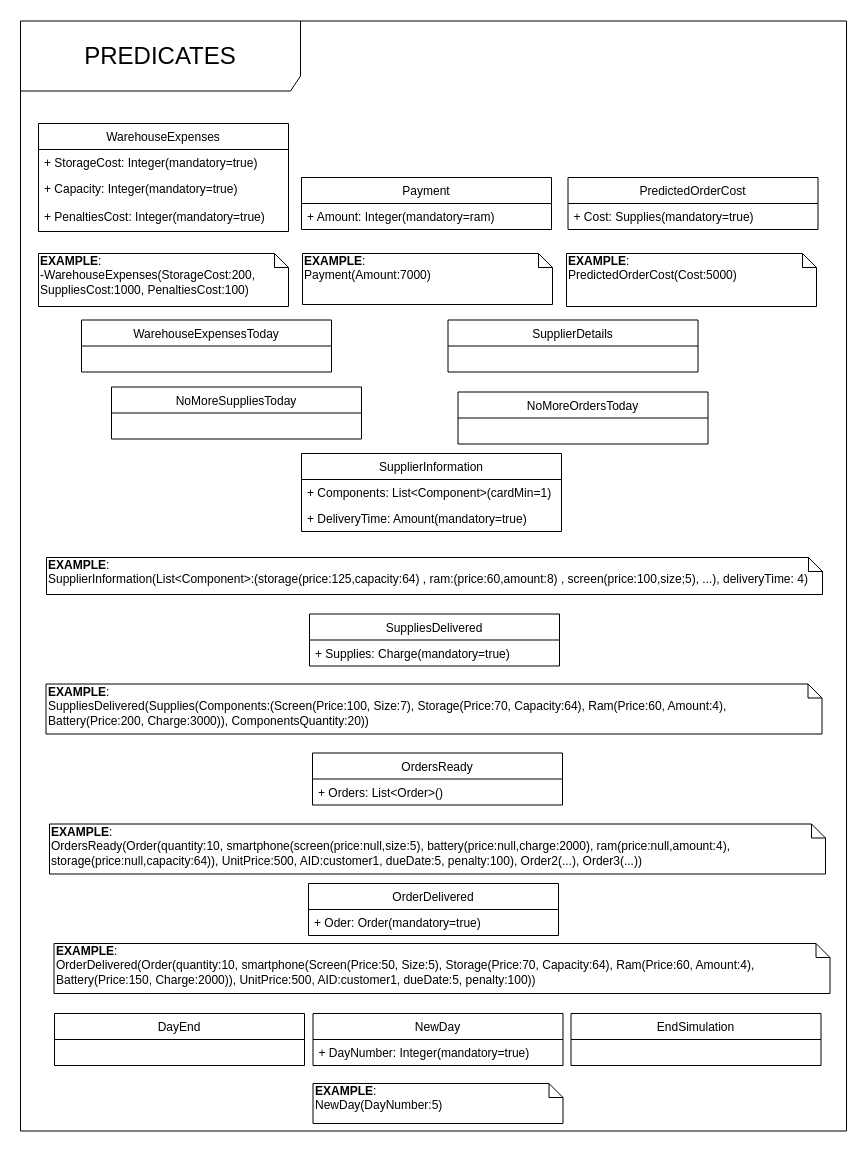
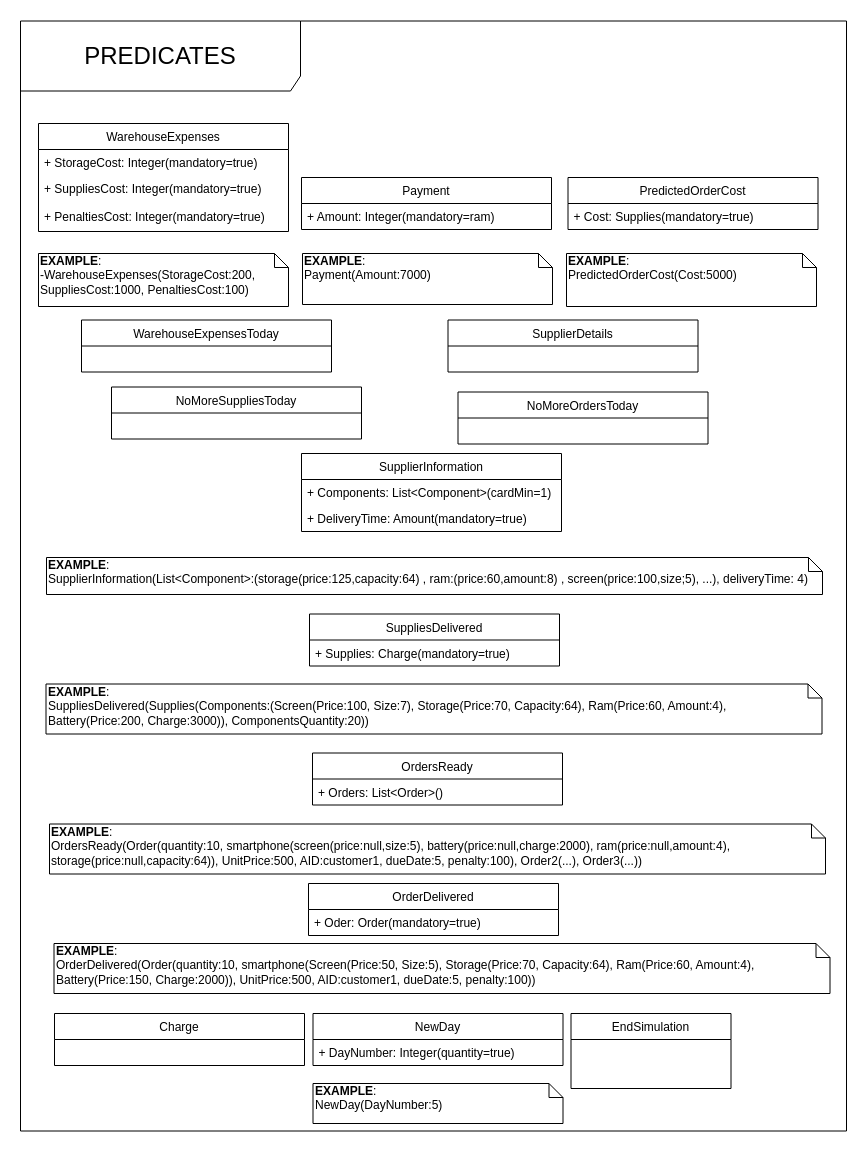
  <mxCell id="0" />
  <mxCell id="1" parent="0" />
  <mxCell id="2" value="OrderDelivered" style="swimlane;fontStyle=0;childLayout=stackLayout;horizontal=1;startSize=26;fillColor=none;horizontalStack=0;resizeParent=1;resizeParentMax=0;resizeLast=0;collapsible=1;marginBottom=0;" parent="1" vertex="1"><mxGeometry x="308" y="883" width="250" height="52" as="geometry" /></mxCell>
  <mxCell id="3" value="+ Oder: Order(mandatory=true)" style="text;strokeColor=none;fillColor=none;align=left;verticalAlign=top;spacingLeft=4;spacingRight=4;overflow=hidden;rotatable=0;points=[[0,0.5],[1,0.5]];portConstraint=eastwest;" parent="2" vertex="1"><mxGeometry y="26" width="250" height="26" as="geometry" /></mxCell>
  <mxCell id="4" value="&lt;span style=&quot;font-size: 24px&quot;&gt;PREDICATES&lt;/span&gt;" style="shape=umlFrame;whiteSpace=wrap;html=1;width=280;height=70;" parent="1" vertex="1"><mxGeometry y="20.5" width="826" height="1110" as="geometry" x="20" /></mxCell>
  <mxCell id="5" value="Payment" style="swimlane;fontStyle=0;childLayout=stackLayout;horizontal=1;startSize=26;fillColor=none;horizontalStack=0;resizeParent=1;resizeParentMax=0;resizeLast=0;collapsible=1;marginBottom=0;" parent="1" vertex="1"><mxGeometry x="301" y="177" width="250" height="52" as="geometry" /></mxCell>
  <mxCell id="6" value="+ Amount: Integer(mandatory=ram)" style="text;strokeColor=none;fillColor=none;align=left;verticalAlign=top;spacingLeft=4;spacingRight=4;overflow=hidden;rotatable=0;points=[[0,0.5],[1,0.5]];portConstraint=eastwest;" parent="5" vertex="1"><mxGeometry y="26" width="250" height="26" as="geometry" /></mxCell>
  <mxCell id="7" value="NewDay" style="swimlane;fontStyle=0;childLayout=stackLayout;horizontal=1;startSize=26;fillColor=none;horizontalStack=0;resizeParent=1;resizeParentMax=0;resizeLast=0;collapsible=1;marginBottom=0;" parent="1" vertex="1"><mxGeometry x="312.5" y="1013" width="250" height="52" as="geometry" /></mxCell>
- <mxCell id="8" value="+ DayNumber: Integer(mandatory=true)" style="text;strokeColor=none;fillColor=none;align=left;verticalAlign=top;spacingLeft=4;spacingRight=4;overflow=hidden;rotatable=0;points=[[0,0.5],[1,0.5]];portConstraint=eastwest;" parent="7" vertex="1"><mxGeometry y="26" width="250" height="26" as="geometry" /></mxCell>
- <mxCell id="9" value="DayEnd" style="swimlane;fontStyle=0;childLayout=stackLayout;horizontal=1;startSize=26;fillColor=none;horizontalStack=0;resizeParent=1;resizeParentMax=0;resizeLast=0;collapsible=1;marginBottom=0;" parent="1" vertex="1"><mxGeometry x="54" y="1013" width="250" height="52" as="geometry" /></mxCell>
- <mxCell id="10" value="EndSimulation" style="swimlane;fontStyle=0;childLayout=stackLayout;horizontal=1;startSize=26;fillColor=none;horizontalStack=0;resizeParent=1;resizeParentMax=0;resizeLast=0;collapsible=1;marginBottom=0;" parent="1" vertex="1"><mxGeometry x="570.5" y="1013" width="250" height="52" as="geometry" /></mxCell>
+ <mxCell id="8" value="+ DayNumber: Integer(quantity=true)" style="text;strokeColor=none;fillColor=none;align=left;verticalAlign=top;spacingLeft=4;spacingRight=4;overflow=hidden;rotatable=0;points=[[0,0.5],[1,0.5]];portConstraint=eastwest;" parent="7" vertex="1"><mxGeometry y="26" width="250" height="26" as="geometry" /></mxCell>
+ <mxCell id="9" value="Charge" style="swimlane;fontStyle=0;childLayout=stackLayout;horizontal=1;startSize=26;fillColor=none;horizontalStack=0;resizeParent=1;resizeParentMax=0;resizeLast=0;collapsible=1;marginBottom=0;" parent="1" vertex="1"><mxGeometry x="54" y="1013" width="250" height="52" as="geometry" /></mxCell>
+ <mxCell id="10" value="EndSimulation" style="swimlane;fontStyle=0;childLayout=stackLayout;horizontal=1;startSize=26;fillColor=none;horizontalStack=0;resizeParent=1;resizeParentMax=0;resizeLast=0;collapsible=1;marginBottom=0;" parent="1" vertex="1"><mxGeometry x="570.5" y="1013" width="160" height="75" as="geometry" /></mxCell>
  <mxCell id="11" value="WarehouseExpenses" style="swimlane;fontStyle=0;childLayout=stackLayout;horizontal=1;startSize=26;fillColor=none;horizontalStack=0;resizeParent=1;resizeParentMax=0;resizeLast=0;collapsible=1;marginBottom=0;" parent="1" vertex="1"><mxGeometry x="38" y="123" width="250" height="108" as="geometry" /></mxCell>
  <mxCell id="12" value="+ StorageCost: Integer(mandatory=true)" style="text;strokeColor=none;fillColor=none;align=left;verticalAlign=top;spacingLeft=4;spacingRight=4;overflow=hidden;rotatable=0;points=[[0,0.5],[1,0.5]];portConstraint=eastwest;" parent="11" vertex="1"><mxGeometry y="26" width="250" height="26" as="geometry" /></mxCell>
- <mxCell id="13" value="+ Capacity: Integer(mandatory=true)" style="text;strokeColor=none;fillColor=none;align=left;verticalAlign=top;spacingLeft=4;spacingRight=4;overflow=hidden;rotatable=0;points=[[0,0.5],[1,0.5]];portConstraint=eastwest;" parent="11" vertex="1"><mxGeometry y="52" width="250" height="28" as="geometry" /></mxCell>
+ <mxCell id="13" value="+ SuppliesCost: Integer(mandatory=true)" style="text;strokeColor=none;fillColor=none;align=left;verticalAlign=top;spacingLeft=4;spacingRight=4;overflow=hidden;rotatable=0;points=[[0,0.5],[1,0.5]];portConstraint=eastwest;" parent="11" vertex="1"><mxGeometry y="52" width="250" height="28" as="geometry" /></mxCell>
  <mxCell id="14" value="+ PenaltiesCost: Integer(mandatory=true)" style="text;strokeColor=none;fillColor=none;align=left;verticalAlign=top;spacingLeft=4;spacingRight=4;overflow=hidden;rotatable=0;points=[[0,0.5],[1,0.5]];portConstraint=eastwest;" parent="11" vertex="1"><mxGeometry y="80" width="250" height="28" as="geometry" /></mxCell>
  <mxCell id="15" value="OrdersReady" style="swimlane;fontStyle=0;childLayout=stackLayout;horizontal=1;startSize=26;fillColor=none;horizontalStack=0;resizeParent=1;resizeParentMax=0;resizeLast=0;collapsible=1;marginBottom=0;" parent="1" vertex="1"><mxGeometry x="312" y="752.5" width="250" height="52" as="geometry" /></mxCell>
  <mxCell id="16" value="+ Orders: List&lt;Order&gt;()" style="text;strokeColor=none;fillColor=none;align=left;verticalAlign=top;spacingLeft=4;spacingRight=4;overflow=hidden;rotatable=0;points=[[0,0.5],[1,0.5]];portConstraint=eastwest;" parent="15" vertex="1"><mxGeometry y="26" width="250" height="26" as="geometry" /></mxCell>
  <mxCell id="17" value="SupplierDetails" style="swimlane;fontStyle=0;childLayout=stackLayout;horizontal=1;startSize=26;fillColor=none;horizontalStack=0;resizeParent=1;resizeParentMax=0;resizeLast=0;collapsible=1;marginBottom=0;" parent="1" vertex="1"><mxGeometry x="447.5" y="319.5" width="250" height="52" as="geometry" /></mxCell>
  <mxCell id="18" value="SupplierInformation" style="swimlane;fontStyle=0;childLayout=stackLayout;horizontal=1;startSize=26;fillColor=none;horizontalStack=0;resizeParent=1;resizeParentMax=0;resizeLast=0;collapsible=1;marginBottom=0;" parent="1" vertex="1"><mxGeometry x="301" y="453" width="260" height="78" as="geometry" /></mxCell>
  <mxCell id="19" value="+ Components: List&lt;Component&gt;(cardMin=1)" style="text;strokeColor=none;fillColor=none;align=left;verticalAlign=top;spacingLeft=4;spacingRight=4;overflow=hidden;rotatable=0;points=[[0,0.5],[1,0.5]];portConstraint=eastwest;" parent="18" vertex="1"><mxGeometry y="26" width="260" height="26" as="geometry" /></mxCell>
  <mxCell id="20" value="+ DeliveryTime: Amount(mandatory=true)" style="text;strokeColor=none;fillColor=none;align=left;verticalAlign=top;spacingLeft=4;spacingRight=4;overflow=hidden;rotatable=0;points=[[0,0.5],[1,0.5]];portConstraint=eastwest;" parent="18" vertex="1"><mxGeometry y="52" width="260" height="26" as="geometry" /></mxCell>
  <mxCell id="21" value="SuppliesDelivered" style="swimlane;fontStyle=0;childLayout=stackLayout;horizontal=1;startSize=26;fillColor=none;horizontalStack=0;resizeParent=1;resizeParentMax=0;resizeLast=0;collapsible=1;marginBottom=0;" parent="1" vertex="1"><mxGeometry x="309" y="613.5" width="250" height="52" as="geometry" /></mxCell>
  <mxCell id="22" value="+ Supplies: Charge(mandatory=true)" style="text;strokeColor=none;fillColor=none;align=left;verticalAlign=top;spacingLeft=4;spacingRight=4;overflow=hidden;rotatable=0;points=[[0,0.5],[1,0.5]];portConstraint=eastwest;" parent="21" vertex="1"><mxGeometry y="26" width="250" height="26" as="geometry" /></mxCell>
  <mxCell id="23" value="WarehouseExpensesToday" style="swimlane;fontStyle=0;childLayout=stackLayout;horizontal=1;startSize=26;fillColor=none;horizontalStack=0;resizeParent=1;resizeParentMax=0;resizeLast=0;collapsible=1;marginBottom=0;" parent="1" vertex="1"><mxGeometry x="81" y="319.5" width="250" height="52" as="geometry" /></mxCell>
  <mxCell id="24" value="&lt;b&gt;EXAMPLE&lt;/b&gt;:&lt;br&gt;OrderDelivered(Order(quantity:10, smartphone(Screen(Price:50, Size:5), Storage(Price:70, Capacity:64), Ram(Price:60, Amount:4), Battery(Price:150, Charge:2000)), UnitPrice:500, AID:customer1, dueDate:5, penalty:100))" style="shape=note;whiteSpace=wrap;html=1;size=14;verticalAlign=top;align=left;spacingTop=-6;" parent="1" vertex="1"><mxGeometry x="53.5" y="943" width="776" height="50" as="geometry" /></mxCell>
  <mxCell id="25" value="&lt;b&gt;EXAMPLE&lt;/b&gt;:&lt;br&gt;-WarehouseExpenses(StorageCost:200, SuppliesCost:1000, PenaltiesCost:100)&lt;br&gt;" style="shape=note;whiteSpace=wrap;html=1;size=14;verticalAlign=top;align=left;spacingTop=-6;" parent="1" vertex="1"><mxGeometry x="38" y="253" width="250" height="53" as="geometry" /></mxCell>
  <mxCell id="26" value="&lt;b&gt;EXAMPLE&lt;/b&gt;:&lt;br&gt;Payment(Amount:7000)&lt;span style=&quot;color: rgba(0 , 0 , 0 , 0) ; font-family: monospace ; font-size: 0px ; white-space: nowrap&quot;&gt;%3CmxGraphModel%3E%3Croot%3E%3CmxCell%20id%3D%220%22%2F%3E%3CmxCell%20id%3D%221%22%20parent%3D%220%22%2F%3E%3CmxCell%20id%3D%222%22%20value%3D%22%26lt%3Bb%26gt%3BEXAMPLE%26lt%3B%2Fb%26gt%3B%3A%26lt%3Bbr%26gt%3BStorage(Price%3A70%2C%20Capacity%3A64)%22%20style%3D%22shape%3Dnote%3BwhiteSpace%3Dwrap%3Bhtml%3D1%3Bsize%3D14%3BverticalAlign%3Dtop%3Balign%3Dleft%3BspacingTop%3D-6%3B%22%20vertex%3D%221%22%20parent%3D%221%22%3E%3CmxGeometry%20x%3D%22207%22%20y%3D%22343%22%20width%3D%22177%22%20height%3D%2236%22%20as%3D%22geometry%22%2F%3E%3C%2FmxCell%3E%3C%2Froot%3E%3C%2FmxGraphModel%3E&lt;/span&gt;" style="shape=note;whiteSpace=wrap;html=1;size=14;verticalAlign=top;align=left;spacingTop=-6;" parent="1" vertex="1"><mxGeometry x="302" y="253" width="250" height="51" as="geometry" /></mxCell>
  <mxCell id="27" value="&lt;b&gt;EXAMPLE&lt;/b&gt;:&lt;br&gt;SuppliesDelivered(Supplies(Components:(Screen(Price:100, Size:7), Storage(Price:70, Capacity:64), Ram(Price:60, Amount:4), Battery(Price:200, Charge:3000)), ComponentsQuantity:20))" style="shape=note;whiteSpace=wrap;html=1;size=14;verticalAlign=top;align=left;spacingTop=-6;" parent="1" vertex="1"><mxGeometry x="45.5" y="683.5" width="776" height="50" as="geometry" /></mxCell>
  <mxCell id="28" value="&lt;b&gt;EXAMPLE&lt;/b&gt;:&lt;br&gt;SupplierInformation(List&amp;lt;Component&amp;gt;:(storage(price:125,capacity:64) , ram:(price:60,amount:8) , screen(price:100,size;5), ...), deliveryTime: 4)" style="shape=note;whiteSpace=wrap;html=1;size=14;verticalAlign=top;align=left;spacingTop=-6;" parent="1" vertex="1"><mxGeometry x="46" y="557" width="776" height="37" as="geometry" /></mxCell>
  <mxCell id="29" value="&lt;b&gt;EXAMPLE&lt;/b&gt;:&lt;br&gt;OrdersReady(Order(quantity:10, smartphone(screen(price:null,size:5), battery(price:null,charge:2000), ram(price:null,amount:4), storage(price:null,capacity:64)), UnitPrice:500, AID:customer1, dueDate:5, penalty:100), Order2(...), Order3(...))" style="shape=note;whiteSpace=wrap;html=1;size=14;verticalAlign=top;align=left;spacingTop=-6;" parent="1" vertex="1"><mxGeometry x="49" y="823.5" width="776" height="50" as="geometry" /></mxCell>
  <mxCell id="30" value="&lt;b&gt;EXAMPLE&lt;/b&gt;:&lt;br&gt;NewDay(DayNumber:5)&lt;span style=&quot;color: rgba(0 , 0 , 0 , 0) ; font-family: monospace ; font-size: 0px ; white-space: nowrap&quot;&gt;%3CmxGraphModel%3E%3Croot%3E%3CmxCell%20id%3D%220%22%2F%3E%3CmxCell%20id%3D%221%22%20parent%3D%220%22%2F%3E%3CmxCell%20id%3D%222%22%20value%3D%22%26lt%3Bb%26gt%3BEXAMPLE%26lt%3B%2Fb%26gt%3B%3A%26lt%3Bbr%26gt%3BStorage(Price%3A70%2C%20Capacity%3A64)%22%20style%3D%22shape%3Dnote%3BwhiteSpace%3Dwrap%3Bhtml%3D1%3Bsize%3D14%3BverticalAlign%3Dtop%3Balign%3Dleft%3BspacingTop%3D-6%3B%22%20vertex%3D%221%22%20parent%3D%221%22%3E%3CmxGeometry%20x%3D%22207%22%20y%3D%22343%22%20width%3D%22177%22%20height%3D%2236%22%20as%3D%22geometry%22%2F%3E%3C%2FmxCell%3E%3C%2Froot%3E%3C%2FmxGraphModel%3E&lt;/span&gt;" style="shape=note;whiteSpace=wrap;html=1;size=14;verticalAlign=top;align=left;spacingTop=-6;" parent="1" vertex="1"><mxGeometry x="312.5" y="1083" width="250" height="40" as="geometry" /></mxCell>
  <mxCell id="31" value="NoMoreOrdersToday" style="swimlane;fontStyle=0;childLayout=stackLayout;horizontal=1;startSize=26;fillColor=none;horizontalStack=0;resizeParent=1;resizeParentMax=0;resizeLast=0;collapsible=1;marginBottom=0;" parent="1" vertex="1"><mxGeometry x="457.5" y="391.5" width="250" height="52" as="geometry" /></mxCell>
  <mxCell id="32" value="PredictedOrderCost" style="swimlane;fontStyle=0;childLayout=stackLayout;horizontal=1;startSize=26;fillColor=none;horizontalStack=0;resizeParent=1;resizeParentMax=0;resizeLast=0;collapsible=1;marginBottom=0;" parent="1" vertex="1"><mxGeometry x="567.5" y="177" width="250" height="52" as="geometry" /></mxCell>
  <mxCell id="33" value="+ Cost: Supplies(mandatory=true)" style="text;strokeColor=none;fillColor=none;align=left;verticalAlign=top;spacingLeft=4;spacingRight=4;overflow=hidden;rotatable=0;points=[[0,0.5],[1,0.5]];portConstraint=eastwest;" parent="32" vertex="1"><mxGeometry y="26" width="250" height="26" as="geometry" /></mxCell>
  <mxCell id="34" value="&lt;b&gt;EXAMPLE&lt;/b&gt;:&lt;br&gt;&lt;span style=&quot;text-align: center ; white-space: nowrap&quot;&gt;PredictedOrderCost&lt;/span&gt;(Cost:5000)&lt;span style=&quot;color: rgba(0 , 0 , 0 , 0) ; font-family: monospace ; font-size: 0px ; white-space: nowrap&quot;&gt;%3CmxGraphModel%3E%3Croot%3E%3CmxCell%20id%3D%220%22%2F%3E%3CmxCell%20id%3D%221%22%20parent%3D%220%22%2F%3E%3CmxCell%20id%3D%222%22%20value%3D%22%26lt%3Bb%26gt%3BEXAMPLE%26lt%3B%2Fb%26gt%3B%3A%26lt%3Bbr%26gt%3BStorage(Price%3A70%2C%20Capacity%3A64)%22%20style%3D%22shape%3Dnote%3BwhiteSpace%3Dwrap%3Bhtml%3D1%3Bsize%3D14%3BverticalAlign%3Dtop%3Balign%3Dleft%3BspacingTop%3D-6%3B%22%20vertex%3D%221%22%20parent%3D%221%22%3E%3CmxGeometry%20x%3D%22207%22%20y%3D%22343%22%20width%3D%22177%22%20height%3D%2236%22%20as%3D%22geometry%22%2F%3E%3C%2FmxCell%3E%3C%2Froot%3E%3C%2FmxGraphModel%3E&lt;/span&gt;" style="shape=note;whiteSpace=wrap;html=1;size=14;verticalAlign=top;align=left;spacingTop=-6;" parent="1" vertex="1"><mxGeometry x="566" y="253" width="250" height="53" as="geometry" /></mxCell>
  <mxCell id="35" value="NoMoreSuppliesToday" style="swimlane;fontStyle=0;childLayout=stackLayout;horizontal=1;startSize=26;fillColor=none;horizontalStack=0;resizeParent=1;resizeParentMax=0;resizeLast=0;collapsible=1;marginBottom=0;" parent="1" vertex="1"><mxGeometry x="111" y="386.5" width="250" height="52" as="geometry" /></mxCell>
